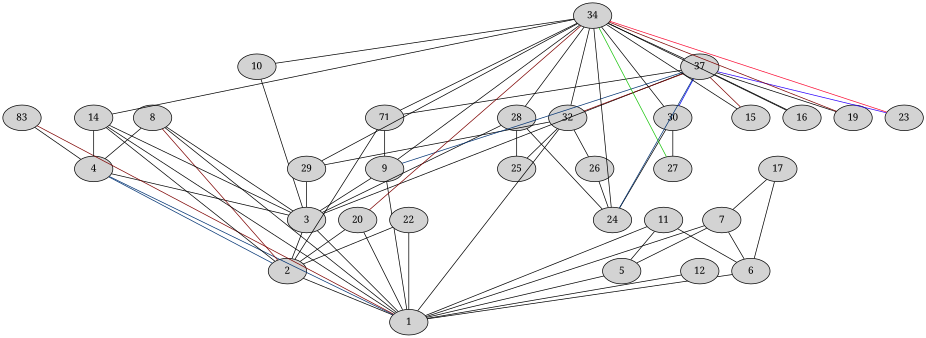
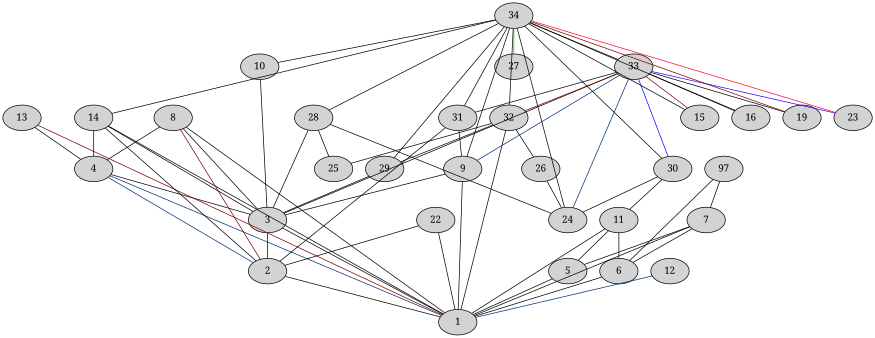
  graph {
    fontname="Noto Serif"
    splines=line
    node [fontname="Noto Serif" style=filled]
    edge [arrowhead=none color="#000000" fontname="Noto Serif"]
    2 [height=0.5 width=0.75]
    1 [height=0.5 width=0.75]
    3 [height=0.5 width=0.75]
    4 [height=0.5 width=0.75]
    5 [height=0.5 width=0.75]
    6 [height=0.5 width=0.75]
    7 [height=0.5 width=0.75]
    8 [height=0.5 width=0.75]
    9 [height=0.5 width=0.75]
    10 [height=0.5 width=0.75]
    11 [height=0.5 width=0.75]
    12 [height=0.5 width=0.75]
-   13 [height=0.5 width=0.75 label=83]
+   13 [height=0.5 width=0.75]
    14 [height=0.5 width=0.75]
-   17 [height=0.5 width=0.75]
-   20 [height=0.5 width=0.75]
+   17 [height=0.5 width=0.75 label=97]
    22 [height=0.5 width=0.75]
    26 [height=0.5 width=0.75]
    24 [height=0.5 width=0.75]
    25 [height=0.5 width=0.75]
    28 [height=0.5 width=0.75]
    29 [height=0.5 width=0.75]
    30 [height=0.5 width=0.75]
    27 [height=0.5 width=0.75]
-   31 [height=0.5 width=0.75 label=71]
+   31 [height=0.5 width=0.75]
    32 [height=0.5 width=0.75]
-   33 [height=0.5 width=0.75 label=37]
+   33 [height=0.5 width=0.75]
    15 [height=0.5 width=0.75]
    16 [height=0.5 width=0.75]
    19 [height=0.5 width=0.75]
    23 [height=0.5 width=0.75]
    34 [height=0.5 width=0.75]
    2 -- 1
    3 -- 2
    3 -- 1
    4 -- 2 [color="#003272"]
    4 -- 1 [color="#003272"]
    4 -- 3
    5 -- 1
    6 -- 1
    7 -- 1
    7 -- 5
    7 -- 6
    8 -- 2 [color="#7d0100"]
    8 -- 1
    8 -- 3
    8 -- 4
    9 -- 1
    9 -- 3
    10 -- 3
    11 -- 1
    11 -- 5
    11 -- 6
-   12 -- 1
+   12 -- 1 [color="#003272"]
    13 -- 1 [color="#7d0100"]
    13 -- 4
    14 -- 2
    14 -- 1
    14 -- 3
    14 -- 4
    17 -- 6
    17 -- 7
-   20 -- 2
-   20 -- 1
    22 -- 2
    22 -- 1
    26 -- 24
    28 -- 3
    28 -- 24
    28 -- 25
    29 -- 3
    30 -- 24
-   30 -- 27
+   30 -- 11
    31 -- 2
    31 -- 9
    32 -- 1
    32 -- 26
    32 -- 25
    32 -- 29
    33 -- 3
    33 -- 9 [color="#003272"]
    33 -- 24 [color="#003272"]
    33 -- 30 [color="#0104f4"]
    33 -- 31
    33 -- 32 [color="#7d0100"]
    33 -- 15 [color="#7d0100"]
    33 -- 16
    33 -- 19
    33 -- 23 [color="#2b00fc"]
    34 -- 9
    34 -- 10
    34 -- 14
-   34 -- 20 [color="#7d0100"]
    34 -- 24
    34 -- 28
    34 -- 29
    34 -- 30
    34 -- 27 [color="#17c30a"]
    34 -- 31
    34 -- 32
    34 -- 33
    34 -- 15
    34 -- 16
    34 -- 19 [color="#7d0100"]
    34 -- 23 [color="#fa0d34"]
  }
